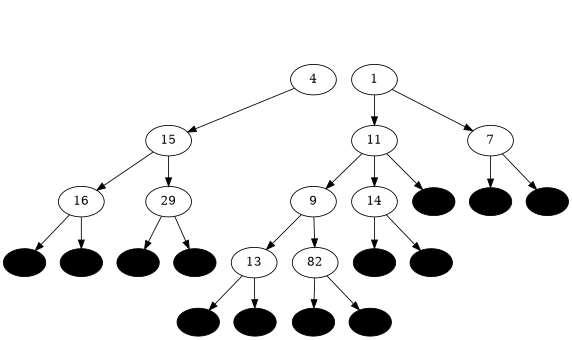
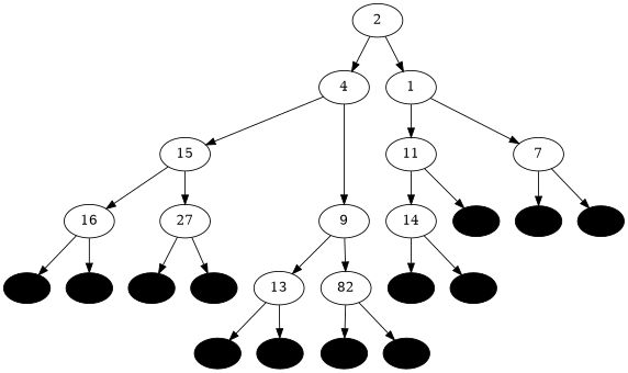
  digraph {
    node [fillcolor=black style=filled]
+   n1 [label=2 fillcolor="" style=""]
    n2 [label=4 fillcolor="" style=""]
    n3 [label=1 fillcolor="" style=""]
    n4 [label=15 fillcolor="" style=""]
    n5 [label=9 fillcolor="" style=""]
    n6 [label=11 fillcolor="" style=""]
    n7 [label=7 fillcolor="" style=""]
    n8 [label=16 fillcolor="" style=""]
-   n9 [label=29 fillcolor="" style=""]
+   n9 [label=27 fillcolor="" style=""]
    n10 [label=13 fillcolor="" style=""]
    n11 [label=82 fillcolor="" style=""]
    n12 [label=14 fillcolor="" style=""]
    13 [height=0.1 width=0.1]
    14 [height=0.1 width=0.1]
    15 [height=0.1 width=0.1]
    16 [height=0.1 width=0.1]
    17 [height=0.1 width=0.1]
    18 [height=0.1 width=0.1]
    19 [height=0.1 width=0.1]
    20 [height=0.1 width=0.1]
    21 [height=0.1 width=0.1]
    22 [height=0.1 width=0.1]
    23 [height=0.1 width=0.1]
    24 [height=0.1 width=0.1]
    25 [height=0.1 width=0.1]
+   n1 -> n2
+   n1 -> n3
    n2 -> n4
-   n6 -> n5
+   n2 -> n5
    n3 -> n6
    n3 -> n7
    n4 -> n8
    n4 -> n9
    n5 -> n10
    n5 -> n11
    n6 -> n12
    n6 -> 13
    n7 -> 14
    n7 -> 15
    n8 -> 16
    n8 -> 17
    n9 -> 18
    n9 -> 19
    n10 -> 20
    n10 -> 21
    n11 -> 22
    n11 -> 23
    n12 -> 24
    n12 -> 25
  }
